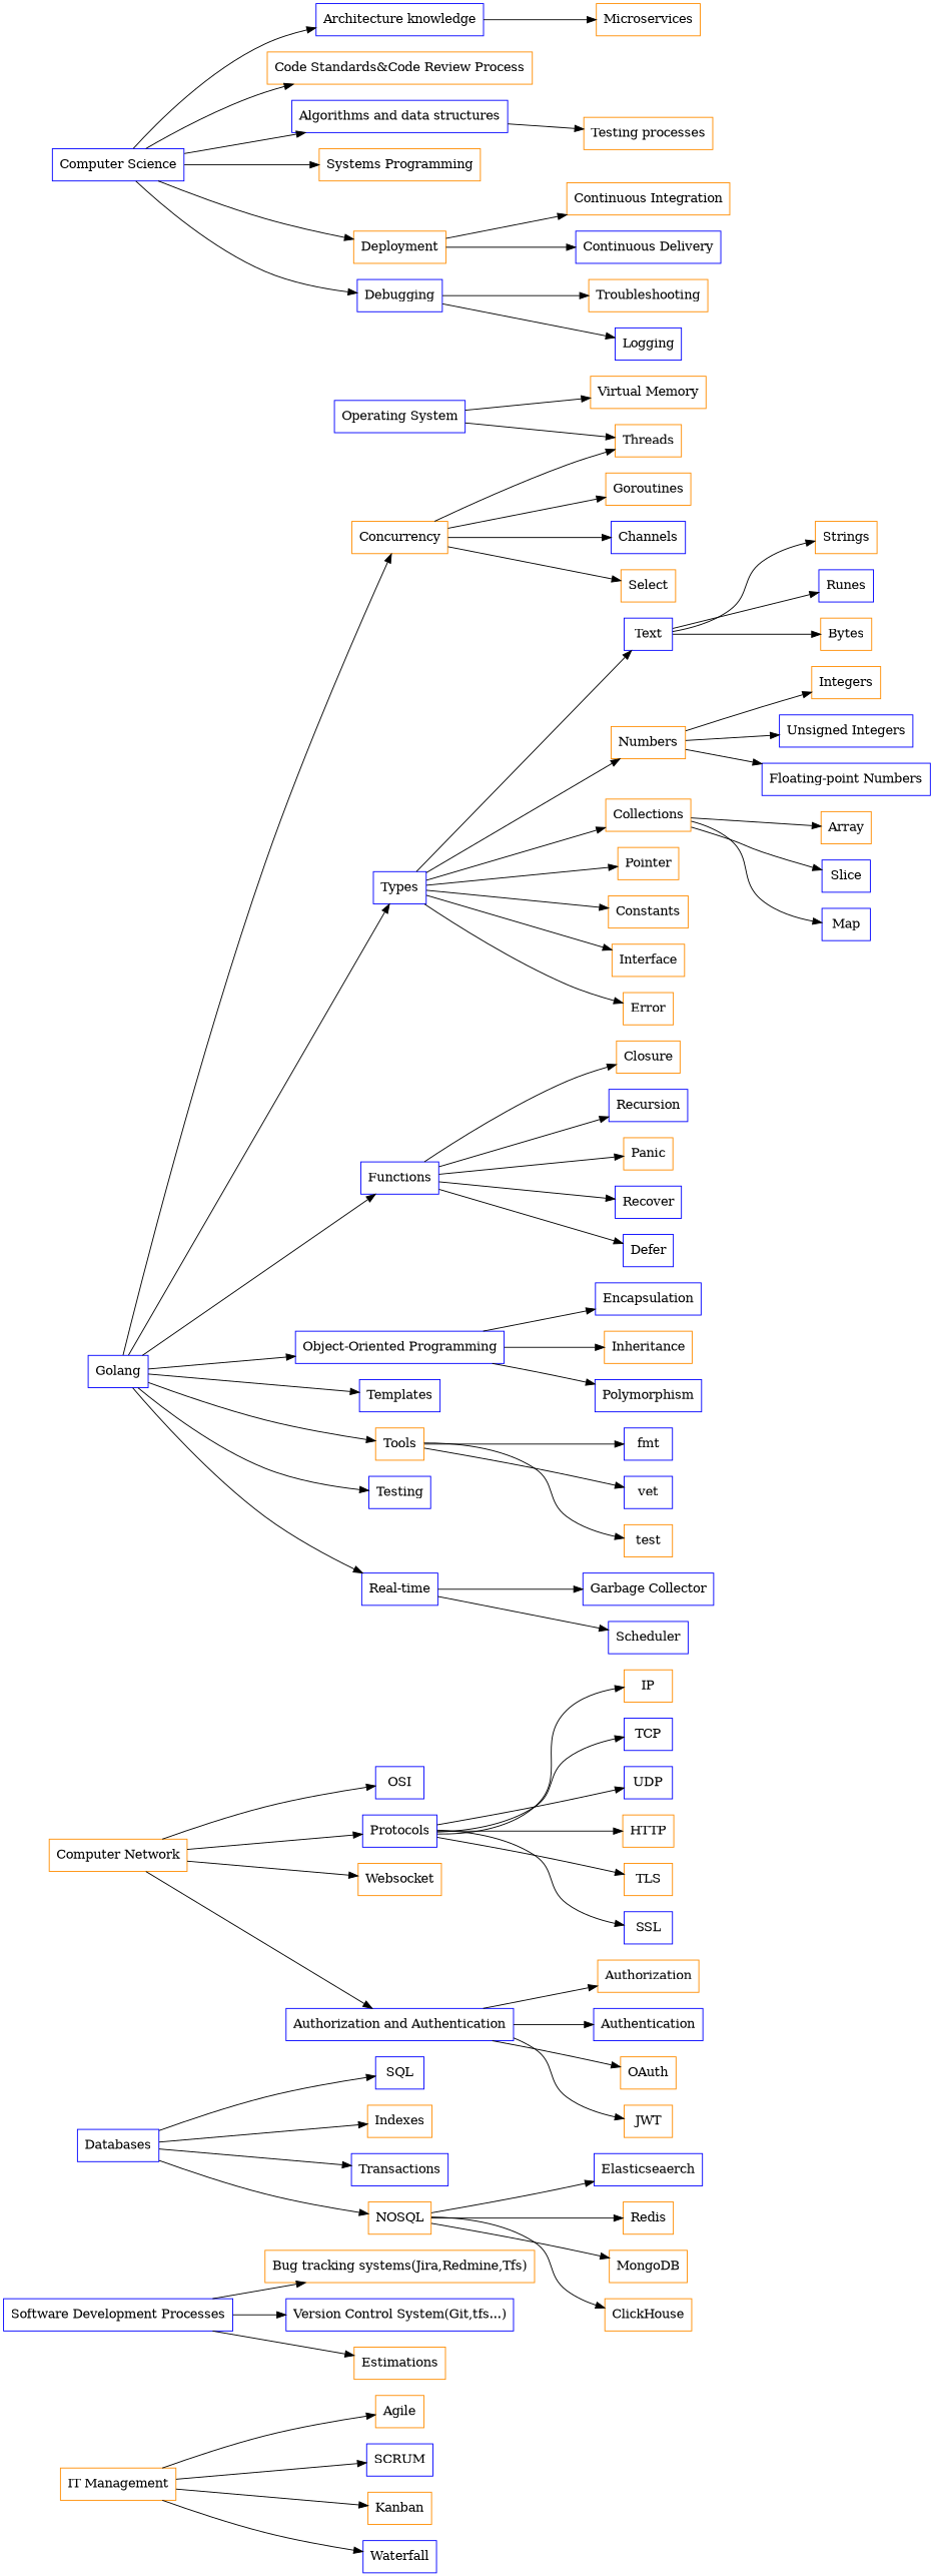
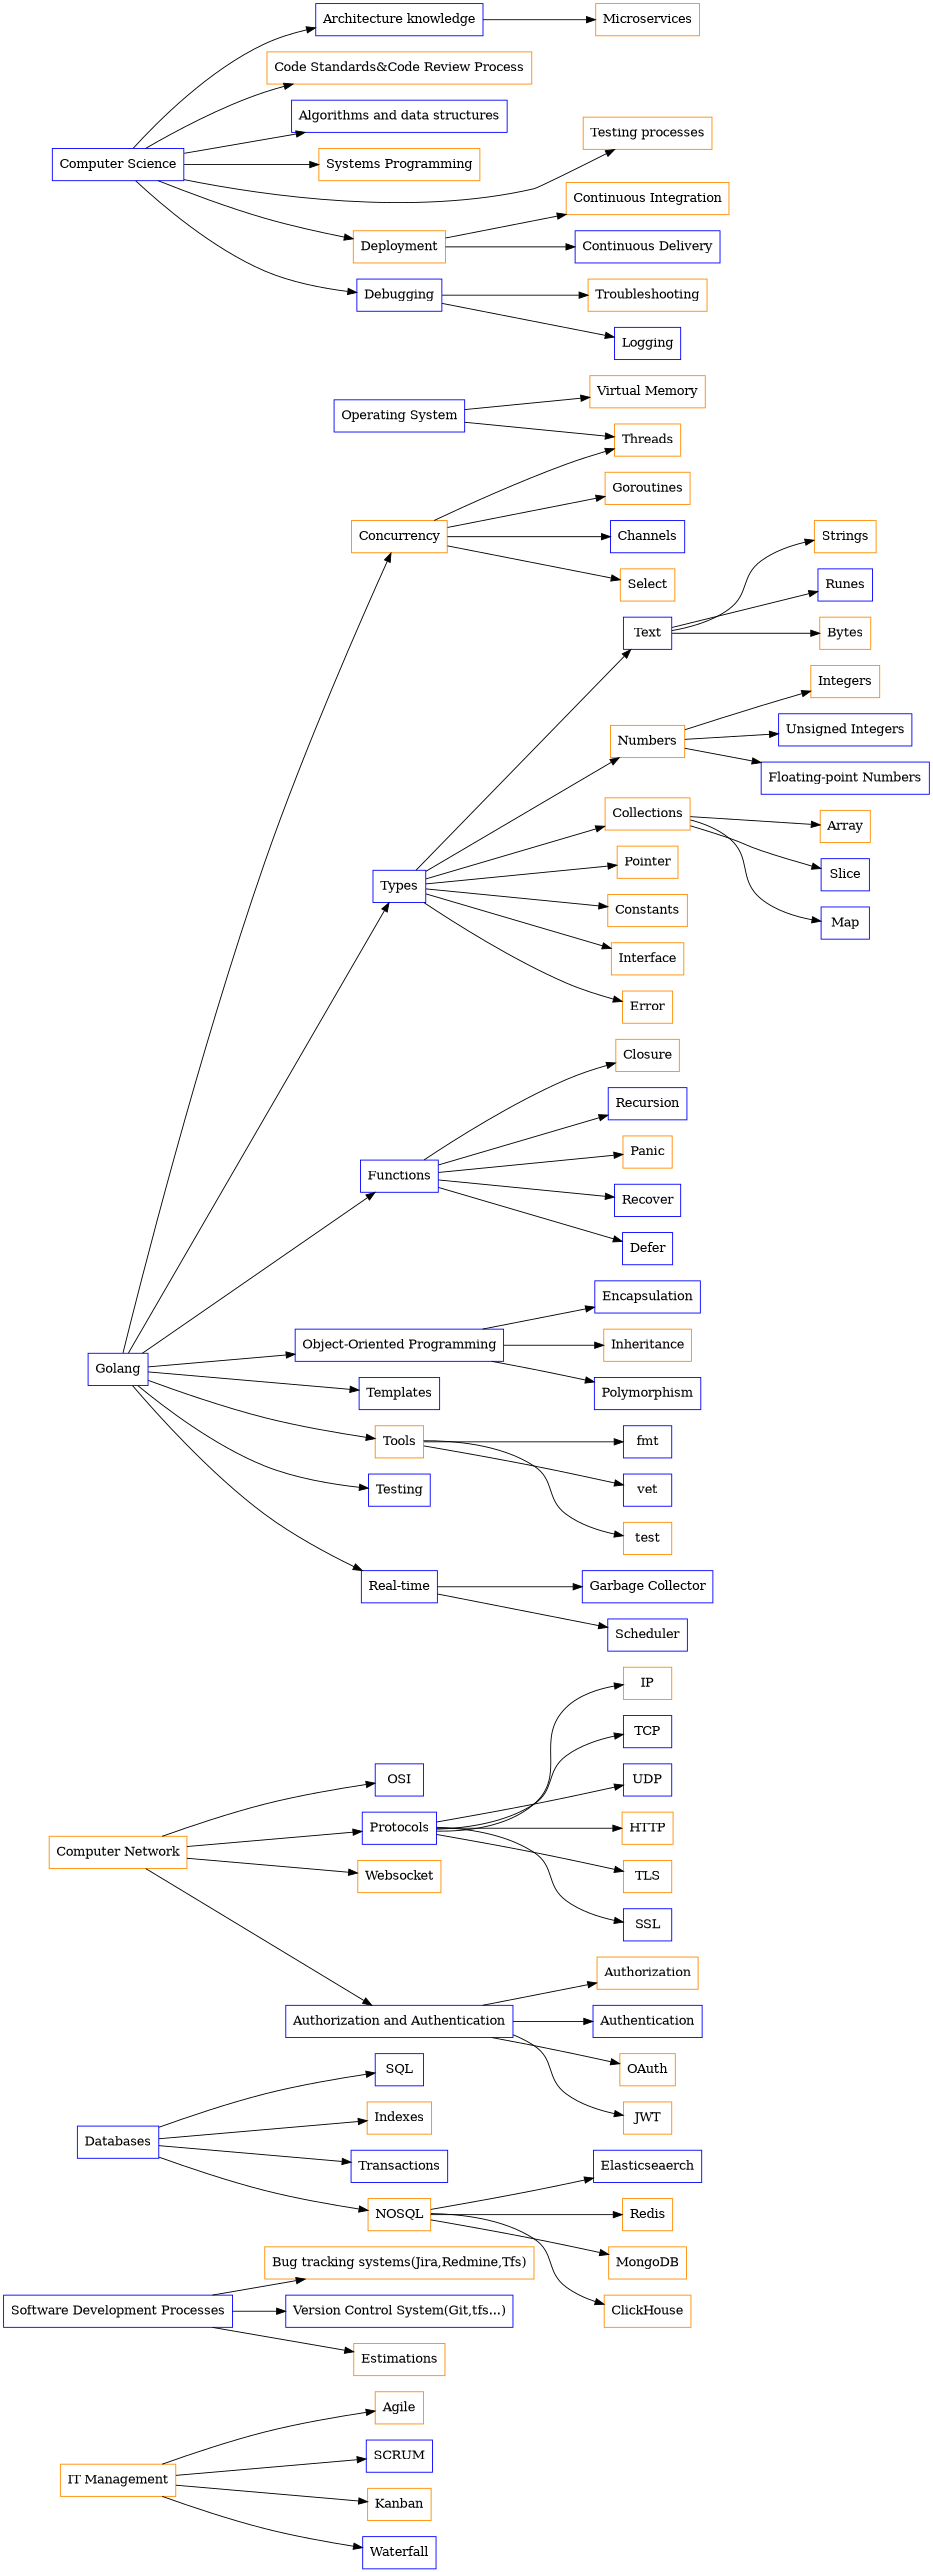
  digraph {
    rankdir=LR
    node [color=darkorange shape=box]
    n1 [label="IT Management"]
    n2 [label=Agile]
    n3 [color=blue label=SCRUM]
    n4 [label=Kanban]
    n5 [color=blue label=Waterfall]
    n6 [color=blue label="Software Development Processes"]
    n7 [label="Bug tracking systems(Jira,Redmine,Tfs)"]
    n8 [color=blue label="Version Control System(Git,tfs...)"]
    n9 [label=Estimations]
    n10 [color=blue label=Databases]
    n11 [color=blue label=SQL]
    n12 [label=Indexes]
    n13 [color=blue label=Transactions]
    n14 [label=NOSQL]
    n15 [color=blue label=Elasticseaerch]
    n16 [label=Redis]
    n17 [label=MongoDB]
    n18 [label=ClickHouse]
    n19 [label="Computer Network"]
    n20 [color=blue label=OSI]
    n21 [color=blue label=Protocols]
    n22 [label=Websocket]
    n23 [color=blue label="Authorization and Authentication"]
    n24 [label=IP]
    n25 [color=blue label=TCP]
    n26 [color=blue label=UDP]
    n27 [label=HTTP]
    n28 [label=TLS]
    n29 [color=blue label=SSL]
    n30 [label=Authorization]
    n31 [color=blue label=Authentication]
    n32 [label=OAuth]
    n33 [label=JWT]
    n34 [color=blue label="Operating System"]
    n35 [label="Virtual Memory"]
    n36 [label=Threads]
    n37 [color=blue label="Computer Science"]
    n38 [color=blue label="Architecture knowledge"]
    n39 [label="Code Standards&Code Review Process"]
    n40 [color=blue label="Algorithms and data structures"]
    n41 [label="Systems Programming"]
    n42 [label=Deployment]
    n43 [color=blue label=Debugging]
    n44 [label="Testing processes"]
    n45 [label=Microservices]
    n46 [label="Continuous Integration"]
    n47 [color=blue label="Continuous Delivery"]
    n48 [label=Troubleshooting]
    n49 [color=blue label=Logging]
    n50 [color=blue label=Golang]
    n51 [color=blue label=Types]
    n52 [color=blue label=Functions]
    n53 [label=Concurrency]
    n54 [color=blue label="Object-Oriented Programming"]
    n55 [color=blue label=Templates]
    n56 [label=Tools]
    n57 [color=blue label=Testing]
    n58 [color=blue label="Real-time"]
    n59 [color=blue label=Text]
    n60 [label=Numbers]
    n61 [label=Collections]
    n62 [label=Pointer]
    n63 [label=Constants]
    n64 [label=Interface]
    n65 [label=Error]
    n66 [label=Closure]
    n67 [color=blue label=Recursion]
    n68 [label=Panic]
    n69 [color=blue label=Recover]
    n70 [color=blue label=Defer]
    n71 [label=Goroutines]
    n72 [color=blue label=Channels]
    n73 [label=Select]
    n74 [color=blue label=Encapsulation]
    n75 [label=Inheritance]
    n76 [color=blue label=Polymorphism]
    n77 [color=blue label=fmt]
    n78 [color=blue label=vet]
    n79 [label=test]
    n80 [color=blue label="Garbage Collector"]
    n81 [color=blue label=Scheduler]
    n82 [label=Strings]
    n83 [color=blue label=Runes]
    n84 [label=Bytes]
    n85 [label=Integers]
    n86 [color=blue label="Unsigned Integers"]
    n87 [color=blue label="Floating-point Numbers"]
    n88 [label=Array]
    n89 [color=blue label=Slice]
    n90 [color=blue label=Map]
    subgraph sub_1 {
      n1
      n2
      n3
      n4
      n5
    }
    subgraph sub_2 {
      n6
      n7
      n8
      n9
    }
    subgraph sub_3 {
      n10
      n11
      n12
      n13
      n14
      n15
      n16
      n17
      n18
    }
    subgraph sub_4 {
      n19
      n20
      n21
      n22
      n23
      n24
      n25
      n26
      n27
      n28
      n29
      n30
      n31
      n32
      n33
    }
    subgraph sub_5 {
      n34
      n35
      n36
    }
    subgraph sub_6 {
      n37
      n38
      n39
      n40
      n41
      n42
      n43
      n44
      n45
      n46
      n47
      n48
      n49
    }
    subgraph sub_7 {
      n36
      n50
      n51
      n52
      n53
      n54
      n55
      n56
      n57
      n58
      n59
      n60
      n61
      n62
      n63
      n64
      n65
      n66
      n67
      n68
      n69
      n70
      n71
      n72
      n73
      n74
      n75
      n76
      n77
      n78
      n79
      n80
      n81
      n82
      n83
      n84
      n85
      n86
      n87
      n88
      n89
      n90
    }
    n1 -> n2
    n1 -> n3
    n1 -> n4
    n1 -> n5
    n6 -> n7
    n6 -> n8
    n6 -> n9
    n10 -> n11
    n10 -> n12
    n10 -> n13
    n10 -> n14
    n14 -> n15
    n14 -> n16
    n14 -> n17
    n14 -> n18
    n19 -> n20
    n19 -> n21
    n19 -> n22
    n19 -> n23
    n21 -> n24
    n21 -> n25
    n21 -> n26
    n21 -> n27
    n21 -> n28
    n21 -> n29
    n23 -> n30
    n23 -> n31
    n23 -> n32
    n23 -> n33
    n34 -> n35
    n34 -> n36
    n37 -> n38
    n37 -> n39
    n37 -> n40
    n37 -> n41
    n37 -> n42
    n37 -> n43
-   n40 -> n44
+   n37 -> n44
    n38 -> n45
    n42 -> n46
    n42 -> n47
    n43 -> n48
    n43 -> n49
    n50 -> n51
    n50 -> n52
    n50 -> n53
    n50 -> n54
    n50 -> n55
    n50 -> n56
    n50 -> n57
    n50 -> n58
    n51 -> n59
    n51 -> n60
    n51 -> n61
    n51 -> n62
    n51 -> n63
    n51 -> n64
    n51 -> n65
    n52 -> n66
    n52 -> n67
    n52 -> n68
    n52 -> n69
    n52 -> n70
    n53 -> n36
    n53 -> n71
    n53 -> n72
    n53 -> n73
    n54 -> n74
    n54 -> n75
    n54 -> n76
    n56 -> n77
    n56 -> n78
    n56 -> n79
    n58 -> n80
    n58 -> n81
    n59 -> n82
    n59 -> n83
    n59 -> n84
    n60 -> n85
    n60 -> n86
    n60 -> n87
    n61 -> n88
    n61 -> n89
    n61 -> n90
  }
